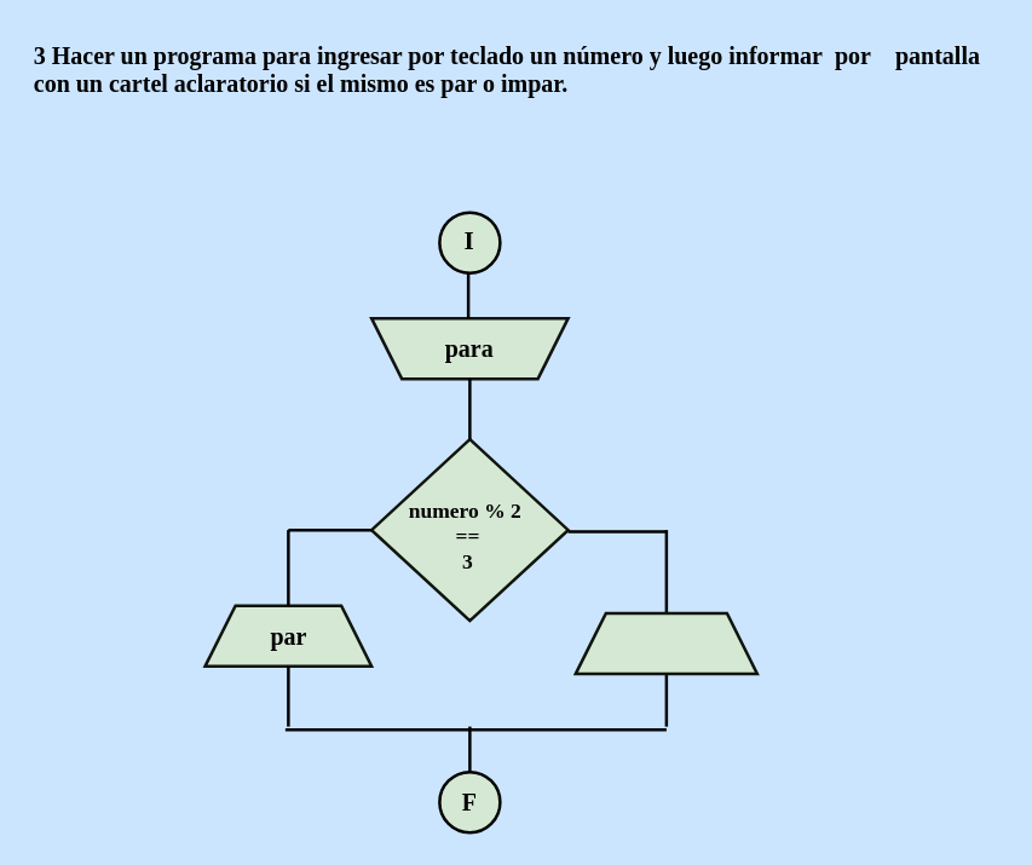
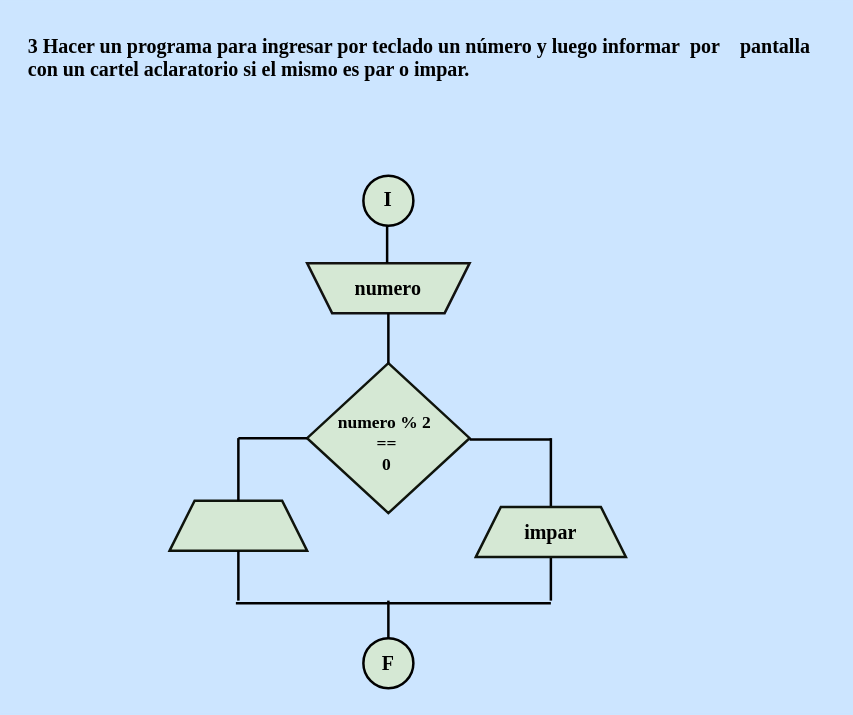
  <mxCell id="0" />
  <mxCell id="1" parent="0" />
  <mxCell id="2" value="&lt;b style=&quot;font-size: 16px;&quot;&gt;&lt;font face=&quot;Comic Sans MS&quot; color=&quot;#000000&quot;&gt;3 Hacer un programa para ingresar por teclado un número y luego informar&amp;nbsp; por&amp;nbsp; &amp;nbsp; pantalla con un cartel aclaratorio si el mismo es par o impar.&lt;/font&gt;&lt;/b&gt;" style="text;whiteSpace=wrap;html=1;fontFamily=Architects Daughter;fontSource=https%3A%2F%2Ffonts.googleapis.com%2Fcss%3Ffamily%3DArchitects%2BDaughter;" vertex="1" parent="1"><mxGeometry x="20" y="20" width="640" height="80" as="geometry" /></mxCell>
  <mxCell id="3" value="" style="group" vertex="1" connectable="0" parent="1"><mxGeometry x="135" y="140" width="365" height="410" as="geometry" /></mxCell>
  <mxCell id="4" value="" style="shape=trapezoid;perimeter=trapezoidPerimeter;whiteSpace=wrap;html=1;fixedSize=1;rounded=0;labelBackgroundColor=none;strokeColor=#121211;strokeWidth=2;align=center;verticalAlign=middle;fontFamily=Helvetica;fontSize=12;fontColor=default;fillColor=#d5e8d4;direction=west;container=1;aspect=fixed;" vertex="1" parent="3"><mxGeometry x="110" y="70" width="130" height="40" as="geometry"><mxRectangle x="-1020" y="-650" width="50" height="40" as="alternateBounds" /></mxGeometry></mxCell>
- <mxCell id="5" value="&lt;b&gt;&lt;font face=&quot;Comic Sans MS&quot; color=&quot;#000000&quot; style=&quot;font-size: 16px;&quot;&gt;para&lt;/font&gt;&lt;/b&gt;" style="text;strokeColor=none;align=center;fillColor=none;html=1;verticalAlign=middle;whiteSpace=wrap;rounded=0;fontFamily=Architects Daughter;fontSource=https%3A%2F%2Ffonts.googleapis.com%2Fcss%3Ffamily%3DArchitects%2BDaughter;aspect=fixed;" vertex="1" parent="4"><mxGeometry x="10" y="5" width="110" height="30" as="geometry" /></mxCell>
+ <mxCell id="5" value="&lt;b&gt;&lt;font face=&quot;Comic Sans MS&quot; color=&quot;#000000&quot; style=&quot;font-size: 16px;&quot;&gt;numero&lt;/font&gt;&lt;/b&gt;" style="text;strokeColor=none;align=center;fillColor=none;html=1;verticalAlign=middle;whiteSpace=wrap;rounded=0;fontFamily=Architects Daughter;fontSource=https%3A%2F%2Ffonts.googleapis.com%2Fcss%3Ffamily%3DArchitects%2BDaughter;aspect=fixed;" vertex="1" parent="4"><mxGeometry x="10" y="5" width="110" height="30" as="geometry" /></mxCell>
  <mxCell id="6" value="" style="line;strokeWidth=2;direction=south;html=1;hachureGap=4;fontFamily=Architects Daughter;fontSource=https://fonts.googleapis.com/css?family=Architects+Daughter;strokeColor=#000000;aspect=fixed;" vertex="1" parent="4"><mxGeometry x="59" y="-30" width="10" height="30" as="geometry" /></mxCell>
  <mxCell id="7" value="" style="rhombus;whiteSpace=wrap;html=1;rounded=0;labelBackgroundColor=none;strokeColor=#0F140C;strokeWidth=2;align=center;verticalAlign=middle;fontFamily=Helvetica;fontSize=12;fontColor=default;fillColor=#d5e8d4;aspect=fixed;" vertex="1" parent="3"><mxGeometry x="110" y="150" width="130" height="120" as="geometry" /></mxCell>
  <mxCell id="8" value="" style="group;aspect=fixed;" vertex="1" connectable="0" parent="3"><mxGeometry x="145" width="60" height="40" as="geometry" /></mxCell>
  <mxCell id="9" value="" style="strokeWidth=2;html=1;shape=mxgraph.flowchart.start_2;whiteSpace=wrap;rounded=0;labelBackgroundColor=none;strokeColor=#000000;align=center;verticalAlign=middle;fontFamily=Helvetica;fontSize=12;fontColor=default;fillColor=#d5e8d4;aspect=fixed;" vertex="1" parent="8"><mxGeometry x="10" width="40" height="40" as="geometry" /></mxCell>
  <mxCell id="10" value="&lt;b&gt;&lt;font color=&quot;#000000&quot; style=&quot;font-size: 17px;&quot; face=&quot;Comic Sans MS&quot;&gt;I&lt;/font&gt;&lt;/b&gt;" style="text;strokeColor=none;align=center;fillColor=none;html=1;verticalAlign=middle;whiteSpace=wrap;rounded=0;fontFamily=Architects Daughter;fontSource=https%3A%2F%2Ffonts.googleapis.com%2Fcss%3Ffamily%3DArchitects%2BDaughter;aspect=fixed;" vertex="1" parent="8"><mxGeometry y="5" width="60" height="30" as="geometry" /></mxCell>
- <mxCell id="11" value="&lt;font face=&quot;Comic Sans MS&quot; color=&quot;#000000&quot;&gt;&lt;span style=&quot;font-size: 14px;&quot;&gt;&lt;b&gt;numero % 2&amp;nbsp;&lt;/b&gt;&lt;/span&gt;&lt;/font&gt;&lt;div&gt;&lt;font face=&quot;Comic Sans MS&quot; color=&quot;#000000&quot;&gt;&lt;span style=&quot;font-size: 14px;&quot;&gt;&lt;b&gt;==&lt;/b&gt;&lt;/span&gt;&lt;/font&gt;&lt;/div&gt;&lt;div&gt;&lt;font face=&quot;Comic Sans MS&quot; color=&quot;#000000&quot;&gt;&lt;span style=&quot;font-size: 14px;&quot;&gt;&lt;b&gt;3&lt;/b&gt;&lt;/span&gt;&lt;/font&gt;&lt;/div&gt;" style="text;strokeColor=none;align=center;fillColor=none;html=1;verticalAlign=middle;whiteSpace=wrap;rounded=0;fontFamily=Architects Daughter;fontSource=https%3A%2F%2Ffonts.googleapis.com%2Fcss%3Ffamily%3DArchitects%2BDaughter;aspect=fixed;" vertex="1" parent="3"><mxGeometry x="119" y="190" width="110" height="50" as="geometry" /></mxCell>
+ <mxCell id="11" value="&lt;font face=&quot;Comic Sans MS&quot; color=&quot;#000000&quot;&gt;&lt;span style=&quot;font-size: 14px;&quot;&gt;&lt;b&gt;numero % 2&amp;nbsp;&lt;/b&gt;&lt;/span&gt;&lt;/font&gt;&lt;div&gt;&lt;font face=&quot;Comic Sans MS&quot; color=&quot;#000000&quot;&gt;&lt;span style=&quot;font-size: 14px;&quot;&gt;&lt;b&gt;==&lt;/b&gt;&lt;/span&gt;&lt;/font&gt;&lt;/div&gt;&lt;div&gt;&lt;font face=&quot;Comic Sans MS&quot; color=&quot;#000000&quot;&gt;&lt;span style=&quot;font-size: 14px;&quot;&gt;&lt;b&gt;0&lt;/b&gt;&lt;/span&gt;&lt;/font&gt;&lt;/div&gt;" style="text;strokeColor=none;align=center;fillColor=none;html=1;verticalAlign=middle;whiteSpace=wrap;rounded=0;fontFamily=Architects Daughter;fontSource=https%3A%2F%2Ffonts.googleapis.com%2Fcss%3Ffamily%3DArchitects%2BDaughter;aspect=fixed;" vertex="1" parent="3"><mxGeometry x="119" y="190" width="110" height="50" as="geometry" /></mxCell>
  <mxCell id="12" value="" style="shape=trapezoid;perimeter=trapezoidPerimeter;whiteSpace=wrap;html=1;fixedSize=1;rounded=0;labelBackgroundColor=none;strokeColor=#0F140C;strokeWidth=2;align=center;verticalAlign=middle;fontFamily=Helvetica;fontSize=12;fontColor=default;fillColor=#d5e8d4;aspect=fixed;" vertex="1" parent="3"><mxGeometry y="260" width="110" height="40" as="geometry" /></mxCell>
  <mxCell id="13" value="" style="line;strokeWidth=2;html=1;perimeter=backbonePerimeter;points=[];outlineConnect=0;hachureGap=4;fontFamily=Architects Daughter;fontSource=https://fonts.googleapis.com/css?family=Architects+Daughter;strokeColor=#000000;aspect=fixed;" vertex="1" parent="3"><mxGeometry x="53" y="337" width="252" height="10" as="geometry" /></mxCell>
  <mxCell id="14" value="" style="line;strokeWidth=2;html=1;perimeter=backbonePerimeter;points=[];outlineConnect=0;hachureGap=4;fontFamily=Architects Daughter;fontSource=https://fonts.googleapis.com/css?family=Architects+Daughter;strokeColor=#000000;aspect=fixed;" vertex="1" parent="3"><mxGeometry x="240" y="206" width="65" height="10" as="geometry" /></mxCell>
  <mxCell id="15" value="" style="line;strokeWidth=2;html=1;perimeter=backbonePerimeter;points=[];outlineConnect=0;hachureGap=4;fontFamily=Architects Daughter;fontSource=https://fonts.googleapis.com/css?family=Architects+Daughter;strokeColor=#000000;aspect=fixed;" vertex="1" parent="3"><mxGeometry x="55" y="205" width="55" height="10" as="geometry" /></mxCell>
  <mxCell id="16" value="" style="line;strokeWidth=2;direction=south;html=1;hachureGap=4;fontFamily=Architects Daughter;fontSource=https://fonts.googleapis.com/css?family=Architects+Daughter;strokeColor=#000000;aspect=fixed;" vertex="1" parent="3"><mxGeometry x="50" y="300" width="10" height="40" as="geometry" /></mxCell>
  <mxCell id="17" value="" style="line;strokeWidth=2;direction=south;html=1;hachureGap=4;fontFamily=Architects Daughter;fontSource=https://fonts.googleapis.com/css?family=Architects+Daughter;strokeColor=#000000;aspect=fixed;" vertex="1" parent="3"><mxGeometry x="170" y="110" width="10" height="40" as="geometry" /></mxCell>
  <mxCell id="18" value="" style="line;strokeWidth=2;direction=south;html=1;hachureGap=4;fontFamily=Architects Daughter;fontSource=https://fonts.googleapis.com/css?family=Architects+Daughter;strokeColor=#000000;aspect=fixed;" vertex="1" parent="3"><mxGeometry x="50" y="210" width="10" height="50" as="geometry" /></mxCell>
  <mxCell id="19" value="" style="line;strokeWidth=2;direction=south;html=1;hachureGap=4;fontFamily=Architects Daughter;fontSource=https://fonts.googleapis.com/css?family=Architects+Daughter;strokeColor=#000000;aspect=fixed;" vertex="1" parent="3"><mxGeometry x="300" y="305" width="10" height="35" as="geometry" /></mxCell>
  <mxCell id="20" value="" style="line;strokeWidth=2;direction=south;html=1;hachureGap=4;fontFamily=Architects Daughter;fontSource=https://fonts.googleapis.com/css?family=Architects+Daughter;strokeColor=#000000;aspect=fixed;" vertex="1" parent="3"><mxGeometry x="300" y="210" width="10" height="60" as="geometry" /></mxCell>
- <mxCell id="21" value="&lt;b&gt;&lt;font color=&quot;#000000&quot; face=&quot;Comic Sans MS&quot; style=&quot;font-size: 16px;&quot;&gt;par&lt;/font&gt;&lt;/b&gt;" style="text;strokeColor=none;align=center;fillColor=none;html=1;verticalAlign=middle;whiteSpace=wrap;rounded=0;fontFamily=Architects Daughter;fontSource=https%3A%2F%2Ffonts.googleapis.com%2Fcss%3Ffamily%3DArchitects%2BDaughter;aspect=fixed;" vertex="1" parent="3"><mxGeometry x="14.5" y="265" width="81" height="30" as="geometry" /></mxCell>
  <mxCell id="22" value="" style="group;aspect=fixed;" vertex="1" connectable="0" parent="3"><mxGeometry x="245" y="265" width="120" height="40" as="geometry" /></mxCell>
  <mxCell id="23" value="" style="shape=trapezoid;perimeter=trapezoidPerimeter;whiteSpace=wrap;html=1;fixedSize=1;rounded=0;labelBackgroundColor=none;strokeColor=#0F140C;strokeWidth=2;align=center;verticalAlign=middle;fontFamily=Helvetica;fontSize=12;fontColor=default;fillColor=#d5e8d4;aspect=fixed;" vertex="1" parent="22"><mxGeometry width="120" height="40" as="geometry" /></mxCell>
+ <mxCell id="24" value="&lt;b&gt;&lt;font face=&quot;Comic Sans MS&quot; color=&quot;#000000&quot; style=&quot;font-size: 16px;&quot;&gt;impar&lt;/font&gt;&lt;/b&gt;" style="text;strokeColor=none;align=center;fillColor=none;html=1;verticalAlign=middle;whiteSpace=wrap;rounded=0;fontFamily=Architects Daughter;fontSource=https%3A%2F%2Ffonts.googleapis.com%2Fcss%3Ffamily%3DArchitects%2BDaughter;aspect=fixed;" vertex="1" parent="22"><mxGeometry x="30" y="5" width="60" height="30" as="geometry" /></mxCell>
  <mxCell id="25" value="" style="group;aspect=fixed;" vertex="1" connectable="0" parent="3"><mxGeometry x="145" y="370" width="60" height="40" as="geometry" /></mxCell>
  <mxCell id="26" value="" style="strokeWidth=2;html=1;shape=mxgraph.flowchart.start_2;whiteSpace=wrap;rounded=0;labelBackgroundColor=none;strokeColor=#000000;align=center;verticalAlign=middle;fontFamily=Helvetica;fontSize=12;fontColor=default;fillColor=#d5e8d4;aspect=fixed;" vertex="1" parent="25"><mxGeometry x="10" width="40" height="40" as="geometry" /></mxCell>
  <mxCell id="27" value="&lt;font face=&quot;Comic Sans MS&quot; color=&quot;#000000&quot;&gt;&lt;span style=&quot;font-size: 16px;&quot;&gt;&lt;b&gt;F&lt;/b&gt;&lt;/span&gt;&lt;/font&gt;" style="text;strokeColor=none;align=center;fillColor=none;html=1;verticalAlign=middle;whiteSpace=wrap;rounded=0;fontFamily=Architects Daughter;fontSource=https%3A%2F%2Ffonts.googleapis.com%2Fcss%3Ffamily%3DArchitects%2BDaughter;aspect=fixed;" vertex="1" parent="25"><mxGeometry y="5" width="60" height="30" as="geometry" /></mxCell>
  <mxCell id="28" value="" style="line;strokeWidth=2;direction=south;html=1;hachureGap=4;fontFamily=Architects Daughter;fontSource=https://fonts.googleapis.com/css?family=Architects+Daughter;strokeColor=#000000;aspect=fixed;" vertex="1" parent="25"><mxGeometry x="25" y="-30" width="10" height="30" as="geometry" /></mxCell>
